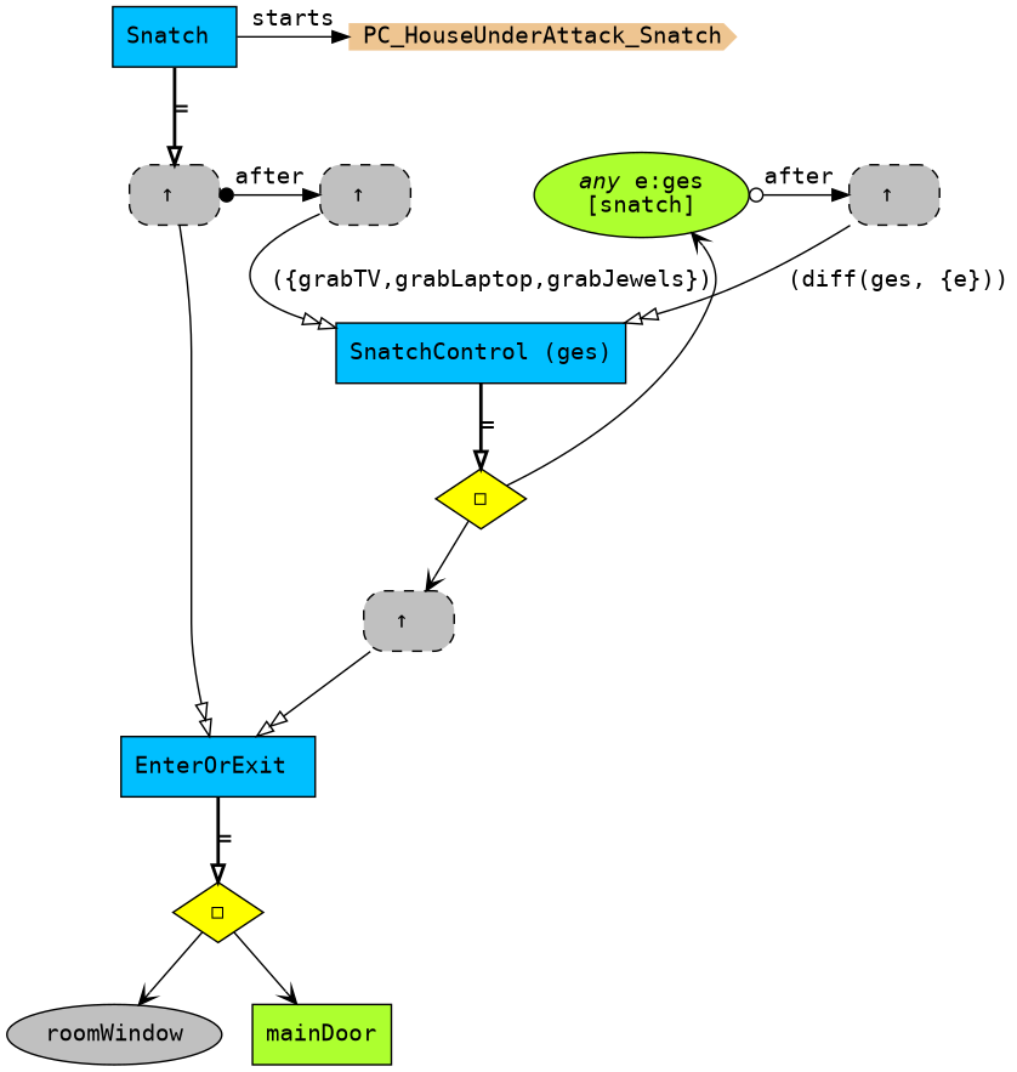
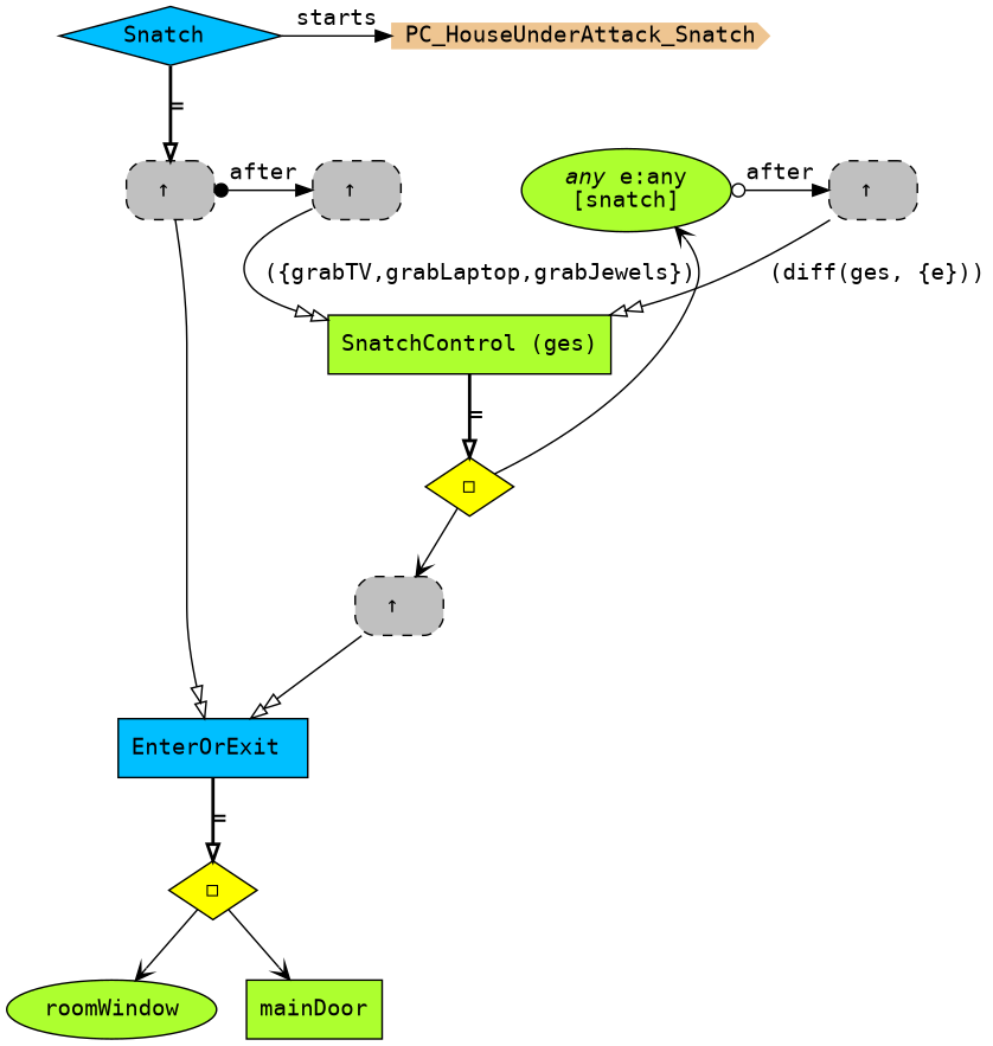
  digraph {
    fontname="DejaVu Sans Mono"
    node [fillcolor=gray fontname="DejaVu Sans Mono" shape=rectangle style=filled]
    edge [fontname="DejaVu Sans Mono" arrowhead=normalnormal]
-   n1 [fillcolor=greenyellow label=<<I>any</I> e:ges<br/>[snatch]> shape=ellipse]
+   n1 [fillcolor=greenyellow label=<<I>any</I> e:any<br/>[snatch]> shape=ellipse]
    n2 [label="↑ " style="rounded,filled,dashed"]
    n3 [label="↑ " style="rounded,filled,dashed"]
    n4 [label="↑ " style="rounded,filled,dashed"]
    n5 [color=burlywood2 height=.2 label=PC_HouseUnderAttack_Snatch shape=cds width=.2 fillcolor=""]
-   n6 [fillcolor=deepskyblue label="Snatch " shape=box]
-   n7 [fillcolor=deepskyblue label="SnatchControl (ges)" shape=box]
+   n6 [fillcolor=deepskyblue label="Snatch " shape=diamond]
+   n7 [fillcolor=greenyellow label="SnatchControl (ges)" shape=box]
    n8 [fillcolor=deepskyblue label="EnterOrExit " shape=box]
-   n9 [label=roomWindow shape=ellipse]
+   n9 [fillcolor=greenyellow label=roomWindow shape=ellipse]
    n10 [fillcolor=yellow label="◻︎" shape=diamond]
    n11 [fillcolor=greenyellow label=mainDoor shape=box]
    n12 [fillcolor=yellow label="◻︎" shape=diamond]
    n13 [label="↑ " style="rounded,filled,dashed"]
    subgraph sub_1 {
      rank=same
      n1
      n2
    }
    subgraph sub_2 {
      rank=same
      n3
      n4
    }
    subgraph sub_3 {
      rank=same
      n5
      n6
    }
    n1 -> n2 [arrowtail=odot dir=both label=after arrowhead=""]
    n2 -> n7 [fillcolor=white label=" (diff(ges, {e}))"]
    n3 -> n7 [fillcolor=white label=" ({grabTV,grabLaptop,grabJewels})"]
    n4 -> n3 [arrowtail=dot dir=both label=after arrowhead=""]
    n4 -> n8 [fillcolor=white label=" "]
    n6 -> n4 [arrowhead=onormal label="=" penwidth=2]
    n6 -> n5 [label=starts arrowhead=""]
    n7 -> n12 [arrowhead=onormal label="=" penwidth=2]
    n8 -> n10 [arrowhead=onormal label="=" penwidth=2]
    n10 -> n9 [arrowhead=open]
    n10 -> n11 [arrowhead=open]
    n12 -> n1 [arrowhead=open]
    n12 -> n13 [arrowhead=open]
    n13 -> n8 [fillcolor=white label=" "]
  }
